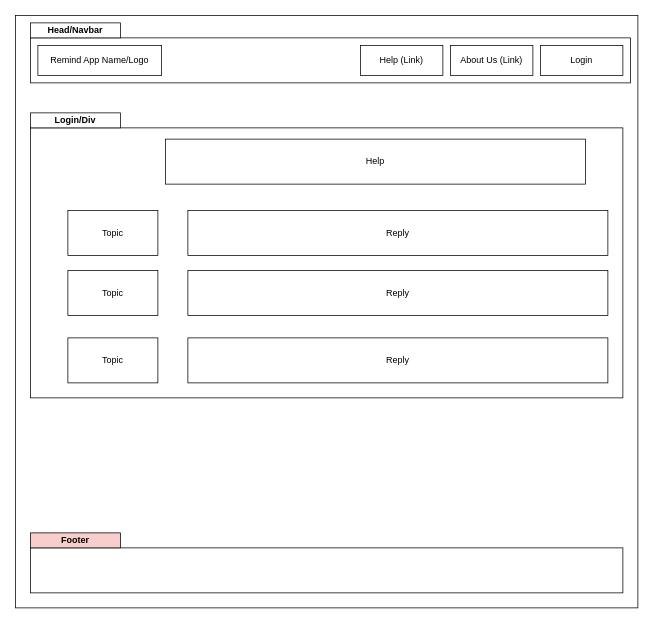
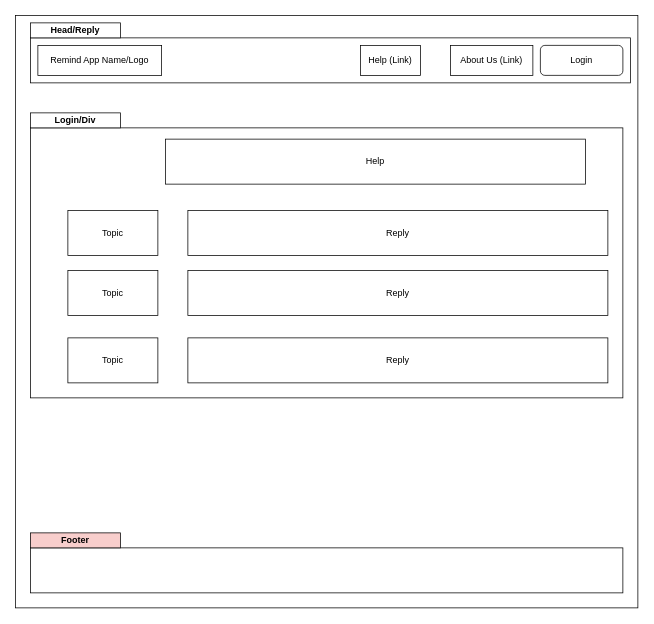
  <mxCell id="0" />
  <mxCell id="1" parent="0" />
  <mxCell id="2" value="" style="rounded=0;whiteSpace=wrap;html=1;" parent="1" vertex="1"><mxGeometry x="20" y="20" width="830" height="790" as="geometry" /></mxCell>
  <mxCell id="3" value="" style="rounded=0;whiteSpace=wrap;html=1;" parent="1" vertex="1"><mxGeometry x="40" y="50" width="800" height="60" as="geometry" /></mxCell>
- <mxCell id="4" value="Login" style="rounded=0;whiteSpace=wrap;html=1;" parent="1" vertex="1"><mxGeometry x="720" y="60" width="110" height="40" as="geometry" /></mxCell>
+ <mxCell id="4" value="Login" style="whiteSpace=wrap;html=1;rounded=1;" parent="1" vertex="1"><mxGeometry x="720" y="60" width="110" height="40" as="geometry" /></mxCell>
  <mxCell id="5" value="" style="rounded=0;whiteSpace=wrap;html=1;" parent="1" vertex="1"><mxGeometry x="40" y="170" width="790" height="360" as="geometry" /></mxCell>
  <mxCell id="6" value="Topic" style="rounded=0;whiteSpace=wrap;html=1;" parent="1" vertex="1"><mxGeometry x="90" y="280" width="120" height="60" as="geometry" /></mxCell>
  <mxCell id="7" value="" style="rounded=0;whiteSpace=wrap;html=1;align=left;" parent="1" vertex="1"><mxGeometry x="40" y="730" width="790" height="60" as="geometry" /></mxCell>
  <mxCell id="8" value="About Us&amp;nbsp;(Link)" style="rounded=0;whiteSpace=wrap;html=1;" parent="1" vertex="1"><mxGeometry x="600" y="60" width="110" height="40" as="geometry" /></mxCell>
  <mxCell id="9" value="Remind App Name/Logo" style="rounded=0;whiteSpace=wrap;html=1;" parent="1" vertex="1"><mxGeometry x="50" y="60" width="165" height="40" as="geometry" /></mxCell>
- <mxCell id="10" value="&lt;b&gt;Head/Navbar&lt;/b&gt;" style="rounded=0;whiteSpace=wrap;html=1;" parent="1" vertex="1"><mxGeometry x="40" y="30" width="120" height="20" as="geometry" /></mxCell>
+ <mxCell id="10" value="&lt;b&gt;Head/Reply&lt;/b&gt;" style="rounded=0;whiteSpace=wrap;html=1;" parent="1" vertex="1"><mxGeometry x="40" y="30" width="120" height="20" as="geometry" /></mxCell>
  <mxCell id="11" value="&lt;b&gt;Login/Div&lt;/b&gt;" style="rounded=0;whiteSpace=wrap;html=1;" parent="1" vertex="1"><mxGeometry x="40" y="150" width="120" height="20" as="geometry" /></mxCell>
  <mxCell id="12" value="&lt;b&gt;Footer&lt;/b&gt;" style="rounded=0;whiteSpace=wrap;html=1;fillColor=#f8cecc;" parent="1" vertex="1"><mxGeometry x="40" y="710" width="120" height="20" as="geometry" /></mxCell>
- <mxCell id="13" value="Help&amp;nbsp;(Link)" style="rounded=0;whiteSpace=wrap;html=1;" parent="1" vertex="1"><mxGeometry x="480" y="60" width="110" height="40" as="geometry" /></mxCell>
+ <mxCell id="13" value="Help&amp;nbsp;(Link)" style="rounded=0;whiteSpace=wrap;html=1;" parent="1" vertex="1"><mxGeometry x="480" y="60" width="80" height="40" as="geometry" /></mxCell>
  <mxCell id="14" value="Topic" style="rounded=0;whiteSpace=wrap;html=1;" vertex="1" parent="1"><mxGeometry x="90" y="360" width="120" height="60" as="geometry" /></mxCell>
  <mxCell id="15" value="Topic" style="rounded=0;whiteSpace=wrap;html=1;" vertex="1" parent="1"><mxGeometry x="90" y="450" width="120" height="60" as="geometry" /></mxCell>
  <mxCell id="16" value="Reply" style="rounded=0;whiteSpace=wrap;html=1;" vertex="1" parent="1"><mxGeometry x="250" y="280" width="560" height="60" as="geometry" /></mxCell>
  <mxCell id="17" value="Reply" style="rounded=0;whiteSpace=wrap;html=1;" vertex="1" parent="1"><mxGeometry x="250" y="360" width="560" height="60" as="geometry" /></mxCell>
  <mxCell id="18" value="Reply" style="rounded=0;whiteSpace=wrap;html=1;" vertex="1" parent="1"><mxGeometry x="250" y="450" width="560" height="60" as="geometry" /></mxCell>
  <mxCell id="19" value="Help" style="rounded=0;whiteSpace=wrap;html=1;" vertex="1" parent="1"><mxGeometry x="220" y="185" width="560" height="60" as="geometry" /></mxCell>
